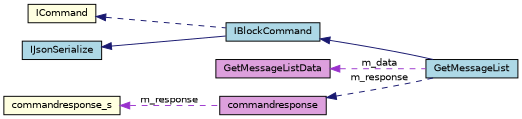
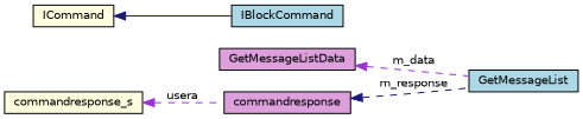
  digraph {
    rankdir=LR
    node [color=black fillcolor=lightblue fontname=Helvetica fontsize=10 shape=record style=filled]
    edge [color=midnightblue dir=back fontname=Helvetica fontsize=10 labelfontname=Helvetica labelfontsize=10 style=solid]
    n1 [fontcolor=black height=0.2 label=GetMessageList width=0.4]
    n2 [height=0.2 label=IBlockCommand width=0.4]
    n3 [fillcolor=lightyellow height=0.2 label=ICommand width=0.4]
-   n4 [height=0.2 label=IJsonSerialize width=0.4]
    n5 [fillcolor=plum height=0.2 label=GetMessageListData width=0.4]
    n6 [fillcolor=plum height=0.2 label=commandresponse width=0.4]
    n7 [fillcolor=lightyellow height=0.2 label=commandresponse_s width=0.4]
-   n2 -> n1
-   n3 -> n2 [style=dashed]
-   n4 -> n2
+   n3 -> n2
    n5 -> n1 [color=darkorchid3 label=" m_data" style=dashed]
    n6 -> n1 [label=" m_response" style=dashed]
-   n7 -> n6 [color=darkorchid3 label=" m_response" style=dashed]
+   n7 -> n6 [color=darkorchid3 label=" usera" style=dashed]
  }
